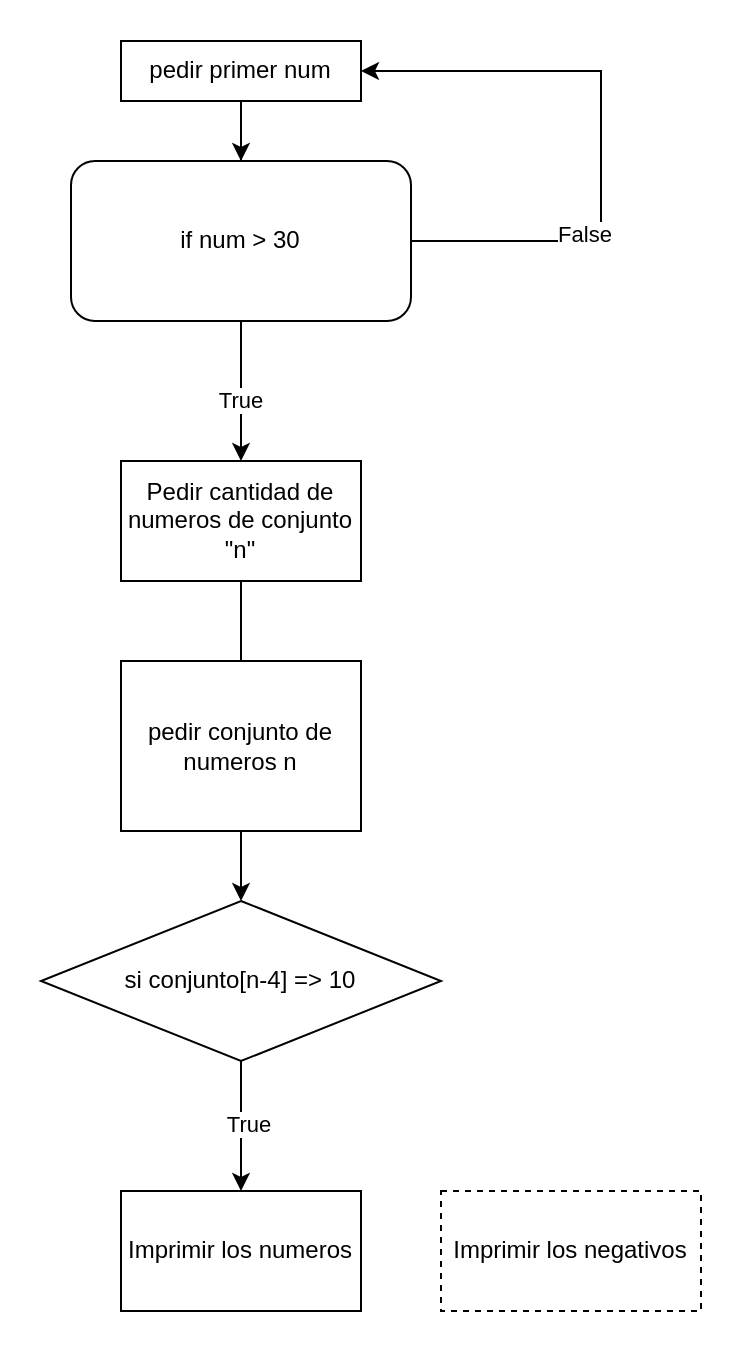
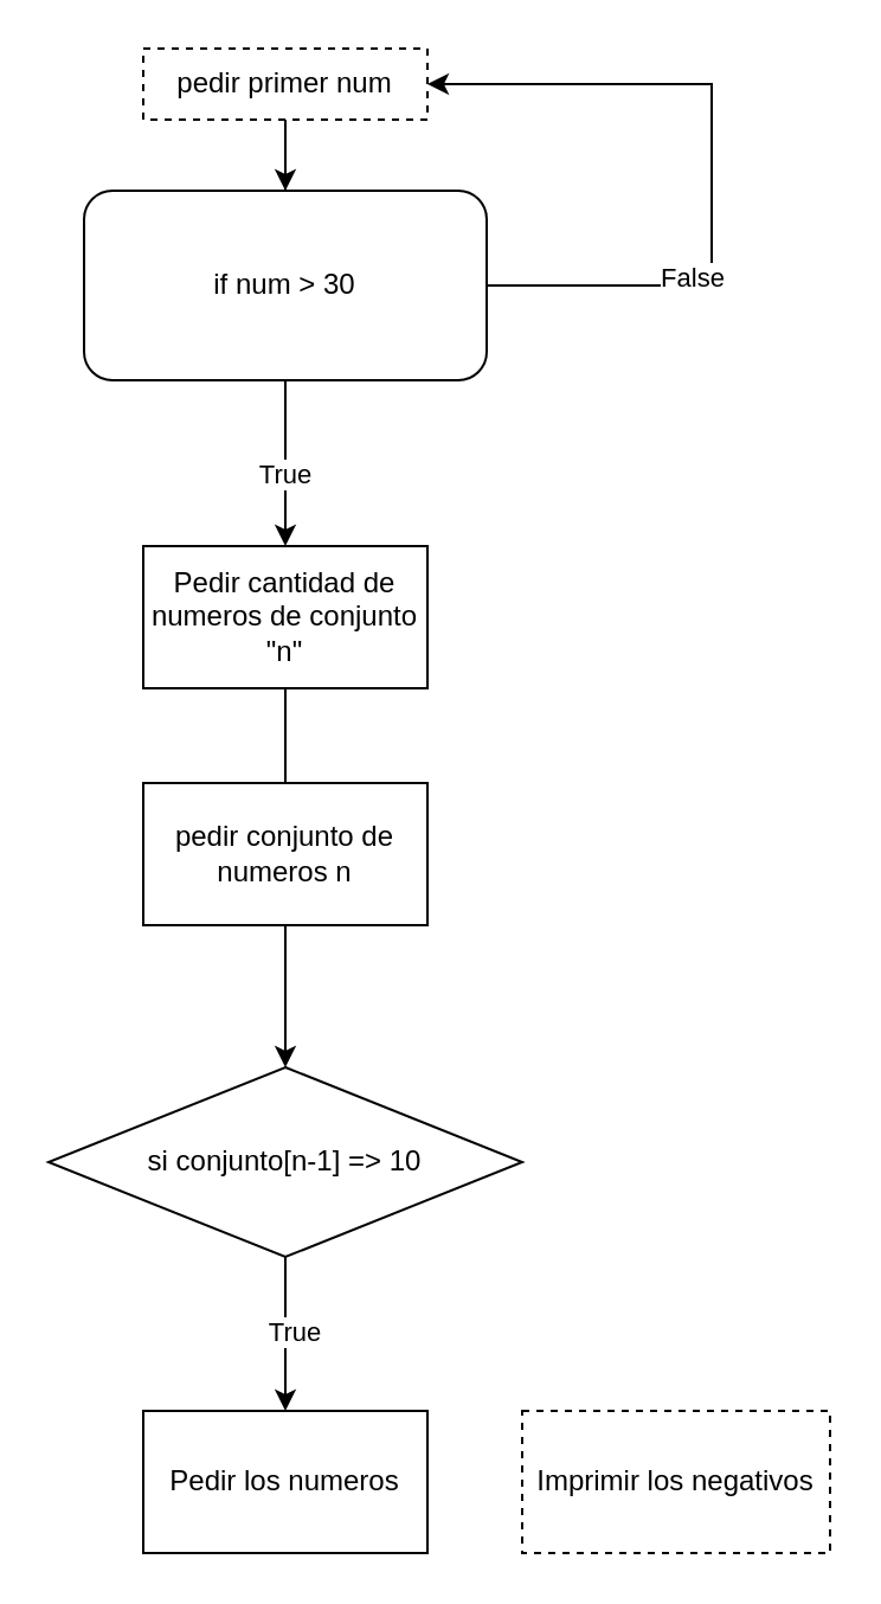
  <mxCell id="0" />
  <mxCell id="1" parent="0" />
  <mxCell id="2" style="edgeStyle=orthogonalEdgeStyle;rounded=0;orthogonalLoop=1;jettySize=auto;html=1;exitX=0.5;exitY=1;exitDx=0;exitDy=0;entryX=0.5;entryY=0;entryDx=0;entryDy=0;" edge="1" parent="1" source="4" target="6"><mxGeometry relative="1" as="geometry" /></mxCell>
  <mxCell id="3" value="True" style="edgeLabel;html=1;align=center;verticalAlign=middle;resizable=0;points=[];" vertex="1" connectable="0" parent="2"><mxGeometry x="0.65" y="-1" relative="1" as="geometry"><mxPoint as="offset" /></mxGeometry></mxCell>
- <mxCell id="4" value="pedir primer num" style="rounded=0;whiteSpace=wrap;html=1;" vertex="1" parent="1"><mxGeometry x="60" y="20" width="120" height="30" as="geometry" /></mxCell>
+ <mxCell id="4" value="pedir primer num" style="rounded=0;whiteSpace=wrap;html=1;dashed=1;" vertex="1" parent="1"><mxGeometry x="60" y="20" width="120" height="30" as="geometry" /></mxCell>
  <mxCell id="5" style="edgeStyle=orthogonalEdgeStyle;rounded=0;orthogonalLoop=1;jettySize=auto;html=1;exitX=0.5;exitY=1;exitDx=0;exitDy=0;entryX=0.5;entryY=0;entryDx=0;entryDy=0;" edge="1" parent="1" source="6" target="8"><mxGeometry relative="1" as="geometry"><mxPoint x="120" y="370" as="targetPoint" /><Array as="points"><mxPoint x="120" y="400" /><mxPoint x="120" y="400" /></Array></mxGeometry></mxCell>
  <mxCell id="6" value="Pedir cantidad de numeros de conjunto &quot;n&quot;" style="rounded=0;whiteSpace=wrap;html=1;" vertex="1" parent="1"><mxGeometry x="60" y="230" width="120" height="60" as="geometry" /></mxCell>
  <mxCell id="7" value="" style="edgeStyle=orthogonalEdgeStyle;rounded=0;orthogonalLoop=1;jettySize=auto;html=1;" edge="1" parent="1" source="8"><mxGeometry relative="1" as="geometry"><mxPoint x="120" y="450" as="targetPoint" /></mxGeometry></mxCell>
- <mxCell id="8" value="pedir conjunto de numeros n" style="whiteSpace=wrap;html=1;" vertex="1" parent="1"><mxGeometry x="60" y="330" width="120" height="85" as="geometry" /></mxCell>
+ <mxCell id="8" value="pedir conjunto de numeros n" style="whiteSpace=wrap;html=1;" vertex="1" parent="1"><mxGeometry x="60" y="330" width="120" height="60" as="geometry" /></mxCell>
  <mxCell id="9" value="" style="edgeStyle=orthogonalEdgeStyle;rounded=0;orthogonalLoop=1;jettySize=auto;html=1;" edge="1" parent="1"><mxGeometry relative="1" as="geometry"><mxPoint x="120" y="510" as="sourcePoint" /><mxPoint x="120" y="595" as="targetPoint" /></mxGeometry></mxCell>
  <mxCell id="10" value="True" style="edgeLabel;html=1;align=center;verticalAlign=middle;resizable=0;points=[];" vertex="1" connectable="0" parent="9"><mxGeometry x="0.2" y="3" relative="1" as="geometry"><mxPoint as="offset" /></mxGeometry></mxCell>
- <mxCell id="11" value="Imprimir los numeros" style="whiteSpace=wrap;html=1;" vertex="1" parent="1"><mxGeometry x="60" y="595" width="120" height="60" as="geometry" /></mxCell>
+ <mxCell id="11" value="Pedir los numeros" style="whiteSpace=wrap;html=1;" vertex="1" parent="1"><mxGeometry x="60" y="595" width="120" height="60" as="geometry" /></mxCell>
  <mxCell id="12" value="Imprimir los negativos" style="whiteSpace=wrap;html=1;dashed=1;" vertex="1" parent="1"><mxGeometry x="220" y="595" width="130" height="60" as="geometry" /></mxCell>
  <mxCell id="13" value="" style="edgeStyle=orthogonalEdgeStyle;rounded=0;orthogonalLoop=1;jettySize=auto;html=1;exitX=0.5;exitY=1;exitDx=0;exitDy=0;entryX=0.5;entryY=0;entryDx=0;entryDy=0;" edge="1" parent="1" source="4" target="16"><mxGeometry relative="1" as="geometry"><mxPoint x="120" y="70" as="sourcePoint" /><mxPoint x="275" y="190" as="targetPoint" /></mxGeometry></mxCell>
  <mxCell id="14" style="edgeStyle=orthogonalEdgeStyle;rounded=0;orthogonalLoop=1;jettySize=auto;html=1;exitX=1;exitY=0.5;exitDx=0;exitDy=0;entryX=1;entryY=0.5;entryDx=0;entryDy=0;" edge="1" parent="1" source="16" target="4"><mxGeometry relative="1" as="geometry"><mxPoint x="290" y="30" as="targetPoint" /><Array as="points"><mxPoint x="300" y="120" /><mxPoint x="300" y="35" /></Array></mxGeometry></mxCell>
  <mxCell id="15" value="&lt;div&gt;False&lt;/div&gt;" style="edgeLabel;html=1;align=center;verticalAlign=middle;resizable=0;points=[];" vertex="1" connectable="0" parent="14"><mxGeometry x="-0.424" y="4" relative="1" as="geometry"><mxPoint as="offset" /></mxGeometry></mxCell>
  <mxCell id="16" value="if num &amp;gt; 30" style="whiteSpace=wrap;html=1;rounded=1;" vertex="1" parent="1"><mxGeometry x="35" y="80" width="170" height="80" as="geometry" /></mxCell>
  <mxCell id="17" style="edgeStyle=orthogonalEdgeStyle;rounded=0;orthogonalLoop=1;jettySize=auto;html=1;exitX=0.5;exitY=1;exitDx=0;exitDy=0;" edge="1" parent="1" source="16" target="16"><mxGeometry relative="1" as="geometry" /></mxCell>
- <mxCell id="18" value="si conjunto[n-4] =&amp;gt; 10" style="rhombus;whiteSpace=wrap;html=1;" vertex="1" parent="1"><mxGeometry x="20" y="450" width="200" height="80" as="geometry" /></mxCell>
+ <mxCell id="18" value="si conjunto[n-1] =&amp;gt; 10" style="rhombus;whiteSpace=wrap;html=1;" vertex="1" parent="1"><mxGeometry x="20" y="450" width="200" height="80" as="geometry" /></mxCell>
